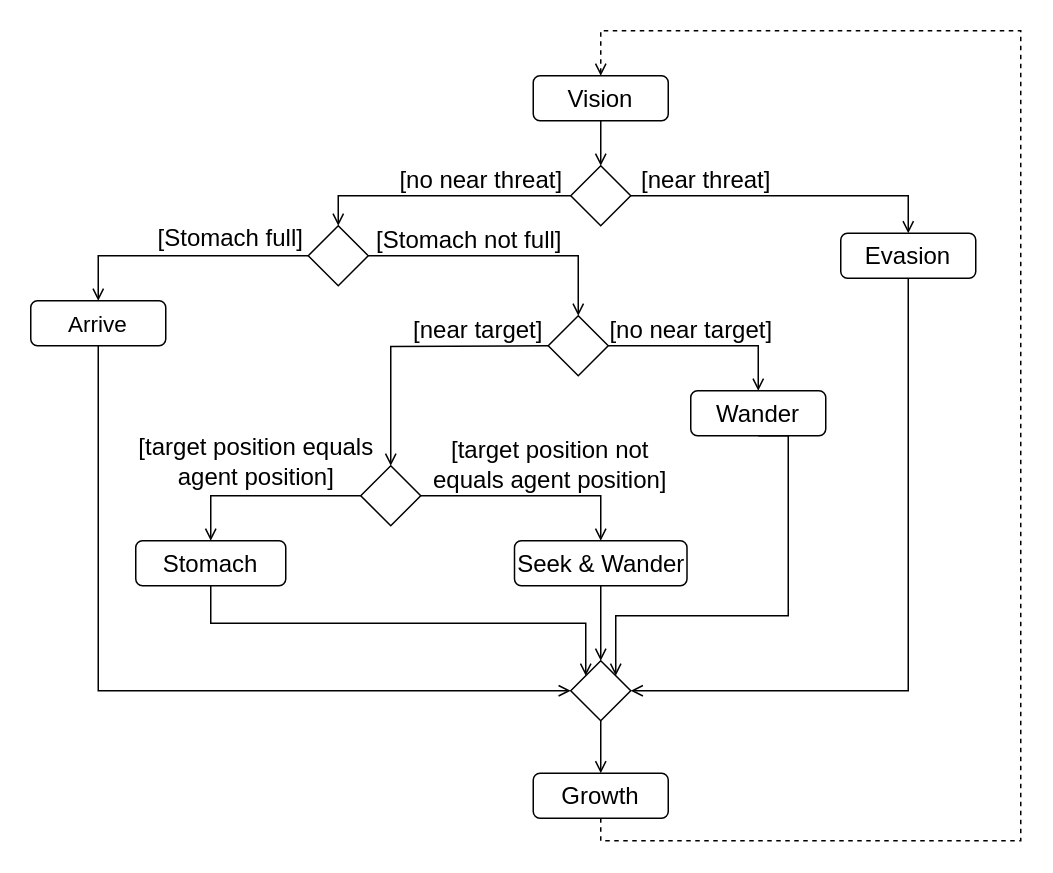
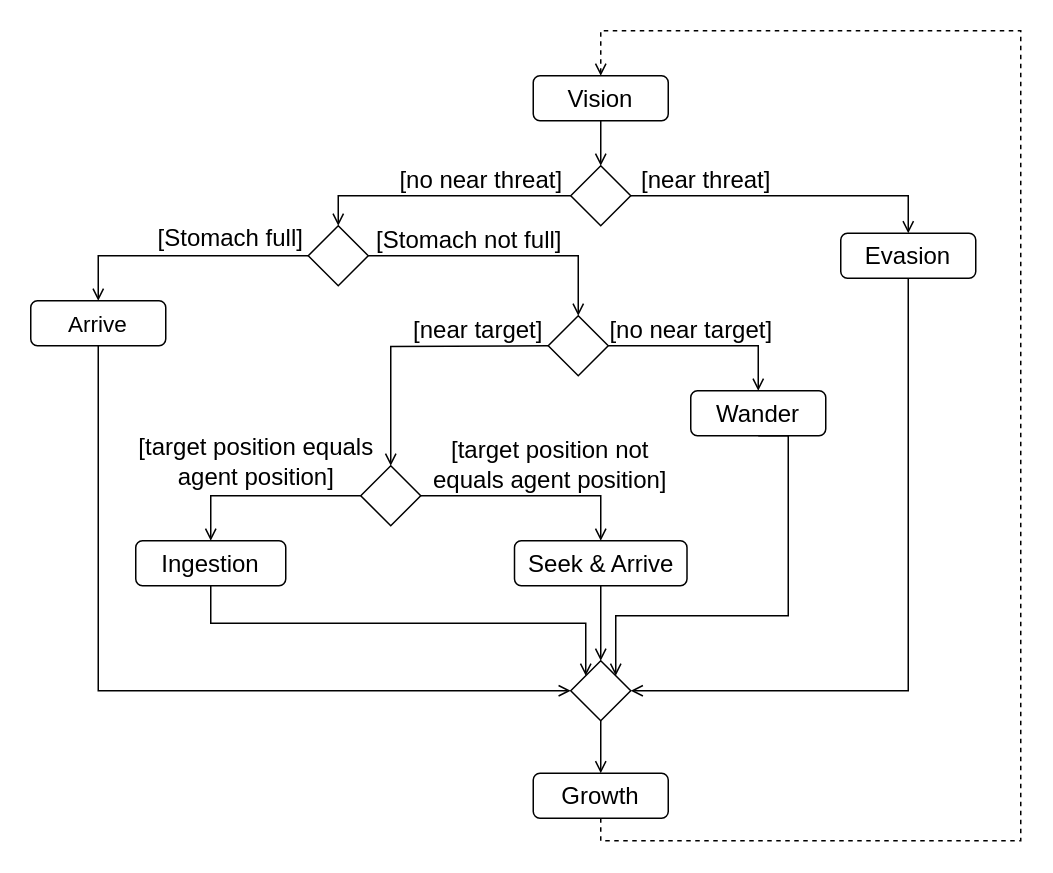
  <mxCell id="0" />
  <mxCell id="1" parent="0" />
  <mxCell id="2" style="edgeStyle=orthogonalEdgeStyle;rounded=0;orthogonalLoop=1;jettySize=auto;html=1;exitX=0.5;exitY=1;exitDx=0;exitDy=0;entryX=0.5;entryY=0;entryDx=0;entryDy=0;fontSize=16;endArrow=open;endFill=0;" edge="1" parent="1" source="3" target="8"><mxGeometry relative="1" as="geometry" /></mxCell>
  <mxCell id="3" value="&lt;font style=&quot;font-size: 16px;&quot;&gt;Vision&lt;/font&gt;" style="rounded=1;whiteSpace=wrap;html=1;verticalAlign=middle;" vertex="1" parent="1"><mxGeometry x="355" y="50" width="90" height="30" as="geometry" /></mxCell>
  <mxCell id="4" style="edgeStyle=orthogonalEdgeStyle;rounded=0;orthogonalLoop=1;jettySize=auto;html=1;exitX=0;exitY=0.5;exitDx=0;exitDy=0;entryX=0.5;entryY=0;entryDx=0;entryDy=0;fontSize=16;endArrow=open;endFill=0;" edge="1" parent="1" source="8" target="13"><mxGeometry relative="1" as="geometry"><mxPoint x="175" y="160" as="targetPoint" /></mxGeometry></mxCell>
  <mxCell id="5" value="[no near threat]" style="edgeLabel;html=1;align=center;verticalAlign=middle;resizable=0;points=[];fontSize=16;" vertex="1" connectable="0" parent="4"><mxGeometry x="0.243" relative="1" as="geometry"><mxPoint x="48" y="-12" as="offset" /></mxGeometry></mxCell>
  <mxCell id="6" style="edgeStyle=orthogonalEdgeStyle;rounded=0;orthogonalLoop=1;jettySize=auto;html=1;exitX=1;exitY=0.5;exitDx=0;exitDy=0;entryX=0.5;entryY=0;entryDx=0;entryDy=0;fontSize=16;endArrow=open;endFill=0;" edge="1" parent="1" source="8" target="17"><mxGeometry relative="1" as="geometry" /></mxCell>
  <mxCell id="7" value="[near threat]" style="edgeLabel;html=1;align=center;verticalAlign=middle;resizable=0;points=[];fontSize=16;" vertex="1" connectable="0" parent="6"><mxGeometry x="0.095" relative="1" as="geometry"><mxPoint x="-66" y="-12" as="offset" /></mxGeometry></mxCell>
  <mxCell id="8" value="" style="rhombus;whiteSpace=wrap;html=1;" vertex="1" parent="1"><mxGeometry x="380" y="110" width="40" height="40" as="geometry" /></mxCell>
  <mxCell id="9" style="edgeStyle=orthogonalEdgeStyle;rounded=0;orthogonalLoop=1;jettySize=auto;html=1;exitX=0;exitY=0.5;exitDx=0;exitDy=0;entryX=0.5;entryY=0;entryDx=0;entryDy=0;fontSize=16;endArrow=open;endFill=0;" edge="1" parent="1" source="13" target="15"><mxGeometry relative="1" as="geometry" /></mxCell>
  <mxCell id="10" value="[Stomach full]" style="edgeLabel;html=1;align=center;verticalAlign=middle;resizable=0;points=[];fontSize=16;" vertex="1" connectable="0" parent="9"><mxGeometry x="-0.418" y="4" relative="1" as="geometry"><mxPoint x="-4" y="-17" as="offset" /></mxGeometry></mxCell>
  <mxCell id="11" style="edgeStyle=orthogonalEdgeStyle;rounded=0;orthogonalLoop=1;jettySize=auto;html=1;exitX=1;exitY=0.5;exitDx=0;exitDy=0;entryX=0.5;entryY=0;entryDx=0;entryDy=0;fontSize=15;endArrow=open;endFill=0;" edge="1" parent="1" source="13" target="24"><mxGeometry relative="1" as="geometry"><mxPoint x="285" y="210" as="targetPoint" /></mxGeometry></mxCell>
  <mxCell id="12" value="[Stomach not full]" style="edgeLabel;html=1;align=center;verticalAlign=middle;resizable=0;points=[];fontSize=16;" vertex="1" connectable="0" parent="11"><mxGeometry x="0.153" y="3" relative="1" as="geometry"><mxPoint x="-38" y="-9" as="offset" /></mxGeometry></mxCell>
  <mxCell id="13" value="" style="rhombus;whiteSpace=wrap;html=1;" vertex="1" parent="1"><mxGeometry x="205" y="150" width="40" height="40" as="geometry" /></mxCell>
  <mxCell id="14" style="edgeStyle=orthogonalEdgeStyle;rounded=0;orthogonalLoop=1;jettySize=auto;html=1;exitX=0.5;exitY=1;exitDx=0;exitDy=0;entryX=0;entryY=0.5;entryDx=0;entryDy=0;fontSize=16;endArrow=open;endFill=0;" edge="1" parent="1" source="15" target="37"><mxGeometry relative="1" as="geometry" /></mxCell>
  <mxCell id="15" value="&lt;font style=&quot;font-size: 15px;&quot;&gt;Arrive&lt;/font&gt;" style="rounded=1;whiteSpace=wrap;html=1;verticalAlign=middle;" vertex="1" parent="1"><mxGeometry x="20" y="200" width="90" height="30" as="geometry" /></mxCell>
  <mxCell id="16" style="edgeStyle=orthogonalEdgeStyle;rounded=0;orthogonalLoop=1;jettySize=auto;html=1;entryX=1;entryY=0.5;entryDx=0;entryDy=0;fontSize=16;endArrow=open;endFill=0;" edge="1" parent="1" source="17" target="37"><mxGeometry relative="1" as="geometry"><Array as="points"><mxPoint x="605" y="460" /></Array></mxGeometry></mxCell>
  <mxCell id="17" value="&lt;font style=&quot;font-size: 16px;&quot;&gt;Evasion&lt;/font&gt;" style="rounded=1;whiteSpace=wrap;html=1;verticalAlign=middle;" vertex="1" parent="1"><mxGeometry x="560" y="155" width="90" height="30" as="geometry" /></mxCell>
  <mxCell id="18" style="edgeStyle=orthogonalEdgeStyle;rounded=0;orthogonalLoop=1;jettySize=auto;html=1;exitX=0.5;exitY=1;exitDx=0;exitDy=0;entryX=1;entryY=0;entryDx=0;entryDy=0;fontSize=16;endArrow=open;endFill=0;" edge="1" parent="1" source="19" target="37"><mxGeometry relative="1" as="geometry"><Array as="points"><mxPoint x="525" y="410" /><mxPoint x="410" y="410" /></Array></mxGeometry></mxCell>
  <mxCell id="19" value="&lt;font style=&quot;font-size: 16px;&quot;&gt;Wander&lt;/font&gt;" style="rounded=1;whiteSpace=wrap;html=1;verticalAlign=middle;" vertex="1" parent="1"><mxGeometry x="460" y="260" width="90" height="30" as="geometry" /></mxCell>
  <mxCell id="20" style="edgeStyle=orthogonalEdgeStyle;rounded=0;orthogonalLoop=1;jettySize=auto;html=1;exitX=1;exitY=0.5;exitDx=0;exitDy=0;entryX=0.5;entryY=0;entryDx=0;entryDy=0;fontSize=16;endArrow=open;endFill=0;" edge="1" parent="1" source="24" target="19"><mxGeometry relative="1" as="geometry" /></mxCell>
  <mxCell id="21" value="[no near target]" style="edgeLabel;html=1;align=center;verticalAlign=middle;resizable=0;points=[];fontSize=16;" vertex="1" connectable="0" parent="20"><mxGeometry x="-0.496" relative="1" as="geometry"><mxPoint x="21" y="-12" as="offset" /></mxGeometry></mxCell>
  <mxCell id="22" style="edgeStyle=orthogonalEdgeStyle;rounded=0;orthogonalLoop=1;jettySize=auto;html=1;exitX=0;exitY=0.5;exitDx=0;exitDy=0;entryX=0.5;entryY=0;entryDx=0;entryDy=0;fontSize=16;endArrow=open;endFill=0;" edge="1" parent="1" target="29"><mxGeometry relative="1" as="geometry"><mxPoint x="365" y="230" as="sourcePoint" /><mxPoint x="265" y="250" as="targetPoint" /></mxGeometry></mxCell>
  <mxCell id="23" value="[near target]" style="edgeLabel;html=1;align=center;verticalAlign=middle;resizable=0;points=[];fontSize=16;" vertex="1" connectable="0" parent="22"><mxGeometry y="-1" relative="1" as="geometry"><mxPoint x="45" y="-11" as="offset" /></mxGeometry></mxCell>
  <mxCell id="24" value="" style="rhombus;whiteSpace=wrap;html=1;" vertex="1" parent="1"><mxGeometry x="365" y="210" width="40" height="40" as="geometry" /></mxCell>
  <mxCell id="25" style="edgeStyle=orthogonalEdgeStyle;rounded=0;orthogonalLoop=1;jettySize=auto;html=1;exitX=1;exitY=0.5;exitDx=0;exitDy=0;entryX=0.5;entryY=0;entryDx=0;entryDy=0;fontSize=16;endArrow=open;endFill=0;" edge="1" parent="1" source="29" target="31"><mxGeometry relative="1" as="geometry" /></mxCell>
  <mxCell id="26" value="&lt;div&gt;[target position not&lt;br&gt;&lt;/div&gt;&lt;div&gt;equals agent position]&lt;/div&gt;" style="edgeLabel;html=1;align=center;verticalAlign=middle;resizable=0;points=[];fontSize=16;" vertex="1" connectable="0" parent="25"><mxGeometry x="-0.498" relative="1" as="geometry"><mxPoint x="47" y="-22" as="offset" /></mxGeometry></mxCell>
  <mxCell id="27" style="edgeStyle=orthogonalEdgeStyle;rounded=0;orthogonalLoop=1;jettySize=auto;html=1;exitX=0;exitY=0.5;exitDx=0;exitDy=0;entryX=0.5;entryY=0;entryDx=0;entryDy=0;fontSize=16;endArrow=open;endFill=0;" edge="1" parent="1" source="29" target="33"><mxGeometry relative="1" as="geometry" /></mxCell>
  <mxCell id="28" value="&lt;div&gt;[target position equals&lt;br&gt;&lt;/div&gt;&lt;div&gt;agent position]&lt;/div&gt;" style="edgeLabel;html=1;align=center;verticalAlign=middle;resizable=0;points=[];fontSize=16;" vertex="1" connectable="0" parent="27"><mxGeometry x="-0.069" relative="1" as="geometry"><mxPoint x="-10" y="-24" as="offset" /></mxGeometry></mxCell>
  <mxCell id="29" value="" style="rhombus;whiteSpace=wrap;html=1;" vertex="1" parent="1"><mxGeometry x="240" y="310" width="40" height="40" as="geometry" /></mxCell>
  <mxCell id="30" style="edgeStyle=orthogonalEdgeStyle;rounded=0;orthogonalLoop=1;jettySize=auto;html=1;exitX=0.5;exitY=1;exitDx=0;exitDy=0;fontSize=16;entryX=0.5;entryY=0;entryDx=0;entryDy=0;endArrow=open;endFill=0;" edge="1" parent="1" source="31" target="37"><mxGeometry relative="1" as="geometry"><mxPoint x="378" y="430" as="targetPoint" /></mxGeometry></mxCell>
- <mxCell id="31" value="&lt;font style=&quot;font-size: 16px;&quot;&gt;Seek &amp;amp; Wander&lt;/font&gt;" style="rounded=1;whiteSpace=wrap;html=1;verticalAlign=middle;" vertex="1" parent="1"><mxGeometry x="342.5" y="360" width="115" height="30" as="geometry" /></mxCell>
+ <mxCell id="31" value="&lt;font style=&quot;font-size: 16px;&quot;&gt;Seek &amp;amp; Arrive&lt;/font&gt;" style="rounded=1;whiteSpace=wrap;html=1;verticalAlign=middle;" vertex="1" parent="1"><mxGeometry x="342.5" y="360" width="115" height="30" as="geometry" /></mxCell>
  <mxCell id="32" style="edgeStyle=orthogonalEdgeStyle;rounded=0;orthogonalLoop=1;jettySize=auto;html=1;exitX=0.5;exitY=1;exitDx=0;exitDy=0;entryX=0;entryY=0;entryDx=0;entryDy=0;fontSize=16;endArrow=open;endFill=0;" edge="1" parent="1" source="33" target="37"><mxGeometry relative="1" as="geometry" /></mxCell>
- <mxCell id="33" value="&lt;font style=&quot;font-size: 16px;&quot;&gt;Stomach&lt;/font&gt;" style="rounded=1;whiteSpace=wrap;html=1;verticalAlign=middle;" vertex="1" parent="1"><mxGeometry x="90" y="360" width="100" height="30" as="geometry" /></mxCell>
+ <mxCell id="33" value="&lt;font style=&quot;font-size: 16px;&quot;&gt;Ingestion&lt;/font&gt;" style="rounded=1;whiteSpace=wrap;html=1;verticalAlign=middle;" vertex="1" parent="1"><mxGeometry x="90" y="360" width="100" height="30" as="geometry" /></mxCell>
  <mxCell id="34" style="edgeStyle=orthogonalEdgeStyle;rounded=0;orthogonalLoop=1;jettySize=auto;html=1;exitX=0.5;exitY=1;exitDx=0;exitDy=0;entryX=0.5;entryY=0;entryDx=0;entryDy=0;fontSize=16;endArrow=open;endFill=0;dashed=1;" edge="1" parent="1" source="35" target="3"><mxGeometry relative="1" as="geometry"><Array as="points"><mxPoint x="400" y="560" /><mxPoint x="680" y="560" /><mxPoint x="680" y="20" /><mxPoint x="400" y="20" /></Array></mxGeometry></mxCell>
  <mxCell id="35" value="&lt;font style=&quot;font-size: 16px;&quot;&gt;Growth&lt;/font&gt;" style="rounded=1;whiteSpace=wrap;html=1;verticalAlign=middle;" vertex="1" parent="1"><mxGeometry x="355" y="515" width="90" height="30" as="geometry" /></mxCell>
  <mxCell id="36" style="edgeStyle=orthogonalEdgeStyle;rounded=0;orthogonalLoop=1;jettySize=auto;html=1;exitX=0.5;exitY=1;exitDx=0;exitDy=0;entryX=0.5;entryY=0;entryDx=0;entryDy=0;fontSize=16;endArrow=open;endFill=0;" edge="1" parent="1" source="37" target="35"><mxGeometry relative="1" as="geometry" /></mxCell>
  <mxCell id="37" value="" style="rhombus;whiteSpace=wrap;html=1;" vertex="1" parent="1"><mxGeometry x="380" y="440" width="40" height="40" as="geometry" /></mxCell>
